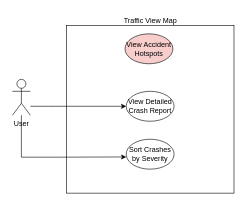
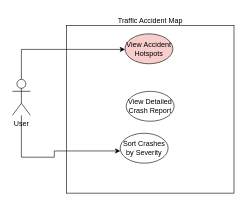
  <mxCell id="0" />
  <mxCell id="1" parent="0" />
  <mxCell id="2" value="" style="whiteSpace=wrap;html=1;aspect=fixed;" vertex="1" parent="1"><mxGeometry x="110" y="42" width="280" height="280" as="geometry" /></mxCell>
- <mxCell id="3" value="Traffic View Map" style="text;html=1;align=center;verticalAlign=middle;resizable=0;points=[];autosize=1;strokeColor=none;fillColor=none;" vertex="1" parent="1"><mxGeometry x="185" y="20" width="130" height="30" as="geometry" /></mxCell>
- <mxCell id="5" style="edgeStyle=orthogonalEdgeStyle;rounded=0;orthogonalLoop=1;jettySize=auto;html=1;entryX=0;entryY=0.5;entryDx=0;entryDy=0;" edge="1" parent="1" source="6" target="8"><mxGeometry relative="1" as="geometry"><Array as="points"><mxPoint x="80" y="177" /><mxPoint x="80" y="177" /></Array></mxGeometry></mxCell>
+ <mxCell id="3" value="Traffic Accident Map" style="text;html=1;align=center;verticalAlign=middle;resizable=0;points=[];autosize=1;strokeColor=none;fillColor=none;" vertex="1" parent="1"><mxGeometry x="185" y="20" width="130" height="30" as="geometry" /></mxCell>
+ <mxCell id="4" style="edgeStyle=orthogonalEdgeStyle;rounded=0;orthogonalLoop=1;jettySize=auto;html=1;" edge="1" parent="1" source="6" target="7"><mxGeometry relative="1" as="geometry"><Array as="points"><mxPoint x="35" y="82" /></Array></mxGeometry></mxCell>
  <mxCell id="6" value="User" style="shape=umlActor;verticalLabelPosition=bottom;verticalAlign=top;html=1;outlineConnect=0;" vertex="1" parent="1"><mxGeometry x="20" y="132" width="30" height="60" as="geometry" /></mxCell>
  <mxCell id="7" value="View Accident Hotspots" style="ellipse;whiteSpace=wrap;html=1;fillColor=#f8cecc;" vertex="1" parent="1"><mxGeometry x="208" y="56" width="80" height="50" as="geometry" /></mxCell>
  <mxCell id="8" value="View Detailed Crash Report" style="ellipse;whiteSpace=wrap;html=1;" vertex="1" parent="1"><mxGeometry x="210" y="152" width="80" height="50" as="geometry" /></mxCell>
- <mxCell id="9" value="Sort Crashes by Severity" style="ellipse;whiteSpace=wrap;html=1;" vertex="1" parent="1"><mxGeometry x="210" y="232" width="80" height="50" as="geometry" /></mxCell>
+ <mxCell id="9" value="Sort Crashes by Severity" style="ellipse;whiteSpace=wrap;html=1;" vertex="1" parent="1"><mxGeometry x="200" y="222" width="80" height="50" as="geometry" /></mxCell>
  <mxCell id="10" style="edgeStyle=orthogonalEdgeStyle;rounded=0;orthogonalLoop=1;jettySize=auto;html=1;entryX=0.002;entryY=0.592;entryDx=0;entryDy=0;entryPerimeter=0;" edge="1" parent="1" source="6" target="9"><mxGeometry relative="1" as="geometry"><Array as="points"><mxPoint x="35" y="262" /><mxPoint x="90" y="262" /></Array></mxGeometry></mxCell>
